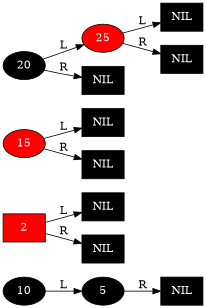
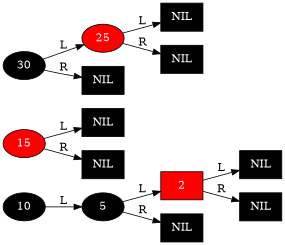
  digraph {
    rankdir=LR
    node [fillcolor=black fontcolor=white style=filled shape=box]
    n1 [label=10 shape=""]
    n2 [label=5 shape=""]
    n3 [fillcolor=red label=2]
    n4 [label=NIL]
    n5 [label=NIL]
    n6 [label=NIL]
    n7 [fillcolor=red label=15 shape=""]
    n8 [label=NIL]
    n9 [label=NIL]
-   n10 [label=20 shape=""]
+   n10 [label=30 shape=""]
    n11 [fillcolor=red label=25 shape=""]
    n12 [label=NIL]
    n13 [label=NIL]
    n14 [label=NIL]
    n1 -> n2 [label=L]
+   n2 -> n3 [label=L]
    n2 -> n4 [label=R]
    n3 -> n5 [label=L]
    n3 -> n6 [label=R]
    n7 -> n8 [label=L]
    n7 -> n9 [label=R]
    n10 -> n11 [label=L]
    n10 -> n12 [label=R]
    n11 -> n13 [label=L]
    n11 -> n14 [label=R]
  }
